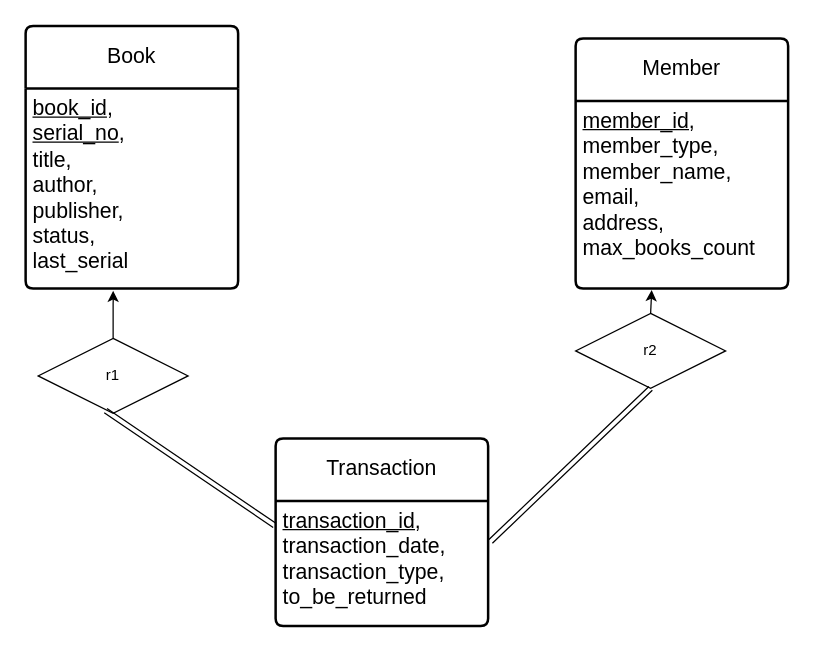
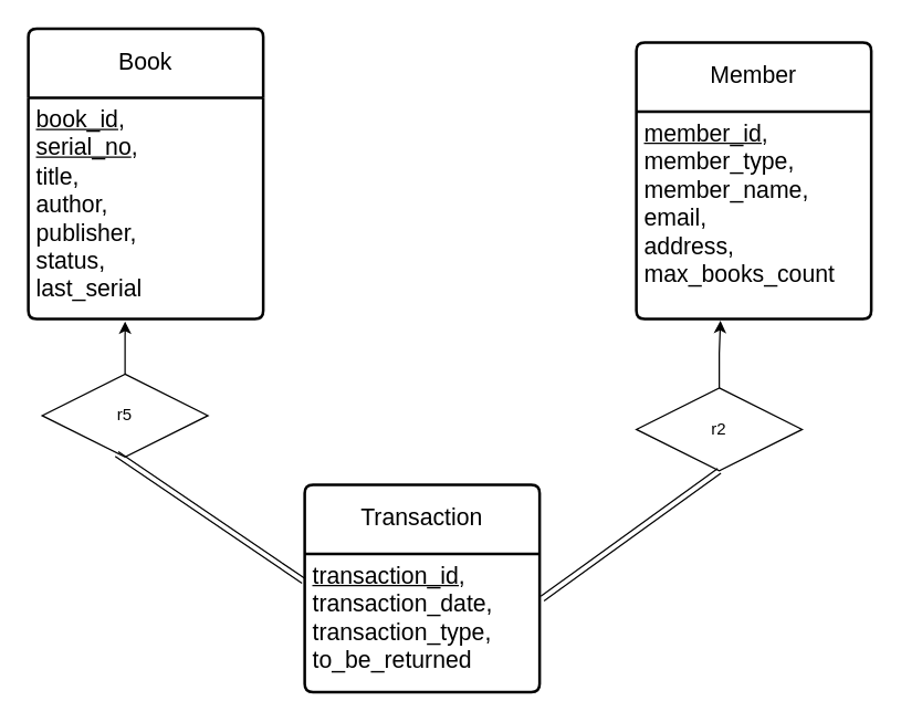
  <mxCell id="0" />
  <mxCell id="1" parent="0" />
  <mxCell id="2" value="Book" style="swimlane;childLayout=stackLayout;horizontal=1;startSize=50;horizontalStack=0;rounded=1;fontSize=17;fontStyle=0;strokeWidth=2;resizeParent=0;resizeLast=1;shadow=0;dashed=0;align=center;arcSize=4;whiteSpace=wrap;html=1;" parent="1" vertex="1"><mxGeometry x="20" y="20" width="170" height="210" as="geometry" /></mxCell>
  <mxCell id="3" value="&lt;u&gt;book_id&lt;/u&gt;,&lt;br&gt;&lt;u&gt;serial_no&lt;/u&gt;,&lt;br&gt;title,&lt;br&gt;author,&lt;br&gt;publisher,&lt;br&gt;status,&lt;br&gt;last_serial" style="align=left;strokeColor=none;fillColor=none;spacingLeft=4;fontSize=17;verticalAlign=top;resizable=0;rotatable=0;part=1;html=1;" parent="2" vertex="1"><mxGeometry y="50" width="170" height="160" as="geometry" /></mxCell>
  <mxCell id="4" value="Member" style="swimlane;childLayout=stackLayout;horizontal=1;startSize=50;horizontalStack=0;rounded=1;fontSize=17;fontStyle=0;strokeWidth=2;resizeParent=0;resizeLast=1;shadow=0;dashed=0;align=center;arcSize=4;whiteSpace=wrap;html=1;" parent="1" vertex="1"><mxGeometry x="460" y="30" width="170" height="200" as="geometry" /></mxCell>
  <mxCell id="5" value="&lt;u&gt;member_id,&lt;/u&gt;&lt;br&gt;member_type,&lt;br&gt;member_name,&lt;br&gt;email,&lt;br&gt;address,&lt;br&gt;max_books_count" style="align=left;strokeColor=none;fillColor=none;spacingLeft=4;fontSize=17;verticalAlign=top;resizable=0;rotatable=0;part=1;html=1;" parent="4" vertex="1"><mxGeometry y="50" width="170" height="150" as="geometry" /></mxCell>
  <mxCell id="6" value="Transaction" style="swimlane;childLayout=stackLayout;horizontal=1;startSize=50;horizontalStack=0;rounded=1;fontSize=17;fontStyle=0;strokeWidth=2;resizeParent=0;resizeLast=1;shadow=0;dashed=0;align=center;arcSize=4;whiteSpace=wrap;html=1;" parent="1" vertex="1"><mxGeometry x="220" y="350" width="170" height="150" as="geometry" /></mxCell>
  <mxCell id="7" value="&lt;u&gt;transaction_id,&lt;/u&gt;&lt;br&gt;transaction_date,&lt;br&gt;transaction_type,&lt;br&gt;to_be_returned" style="align=left;strokeColor=none;fillColor=none;spacingLeft=4;fontSize=17;verticalAlign=top;resizable=0;rotatable=0;part=1;html=1;" parent="6" vertex="1"><mxGeometry y="50" width="170" height="100" as="geometry" /></mxCell>
  <mxCell id="8" style="edgeStyle=orthogonalEdgeStyle;rounded=0;orthogonalLoop=1;jettySize=auto;html=1;exitX=0.5;exitY=0;exitDx=0;exitDy=0;entryX=0.412;entryY=1.012;entryDx=0;entryDy=0;entryPerimeter=0;" parent="1" source="9" target="3" edge="1"><mxGeometry relative="1" as="geometry" /></mxCell>
- <mxCell id="9" value="r1" style="shape=rhombus;perimeter=rhombusPerimeter;whiteSpace=wrap;html=1;align=center;" parent="1" vertex="1"><mxGeometry x="30" y="270" width="120" height="60" as="geometry" /></mxCell>
+ <mxCell id="9" value="r5" style="shape=rhombus;perimeter=rhombusPerimeter;whiteSpace=wrap;html=1;align=center;" parent="1" vertex="1"><mxGeometry x="30" y="270" width="120" height="60" as="geometry" /></mxCell>
  <mxCell id="10" style="edgeStyle=orthogonalEdgeStyle;rounded=0;orthogonalLoop=1;jettySize=auto;html=1;exitX=0.5;exitY=0;exitDx=0;exitDy=0;entryX=0.358;entryY=1.009;entryDx=0;entryDy=0;entryPerimeter=0;" parent="1" source="11" target="5" edge="1"><mxGeometry relative="1" as="geometry" /></mxCell>
- <mxCell id="11" value="r2" style="shape=rhombus;perimeter=rhombusPerimeter;whiteSpace=wrap;html=1;align=center;" parent="1" vertex="1"><mxGeometry x="460" y="250" width="120" height="60" as="geometry" /></mxCell>
+ <mxCell id="11" value="r2" style="shape=rhombus;perimeter=rhombusPerimeter;whiteSpace=wrap;html=1;align=center;" parent="1" vertex="1"><mxGeometry x="460" y="280" width="120" height="60" as="geometry" /></mxCell>
  <mxCell id="12" value="" style="endArrow=none;html=1;rounded=0;exitX=-0.005;exitY=0.196;exitDx=0;exitDy=0;exitPerimeter=0;entryX=0.45;entryY=0.963;entryDx=0;entryDy=0;entryPerimeter=0;shape=link;" parent="1" source="7" target="9" edge="1"><mxGeometry width="50" height="50" relative="1" as="geometry"><mxPoint x="270" y="240" as="sourcePoint" /><mxPoint x="320" y="190" as="targetPoint" /></mxGeometry></mxCell>
  <mxCell id="13" value="" style="endArrow=none;html=1;rounded=0;entryX=0.5;entryY=1;entryDx=0;entryDy=0;exitX=1.012;exitY=0.324;exitDx=0;exitDy=0;exitPerimeter=0;shape=link;" parent="1" source="7" target="11" edge="1"><mxGeometry width="50" height="50" relative="1" as="geometry"><mxPoint x="270" y="240" as="sourcePoint" /><mxPoint x="320" y="190" as="targetPoint" /></mxGeometry></mxCell>
